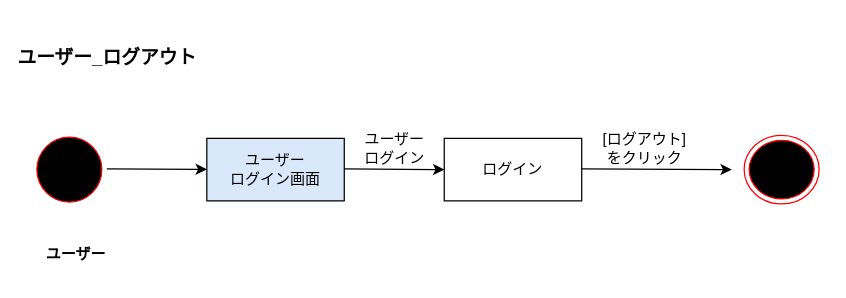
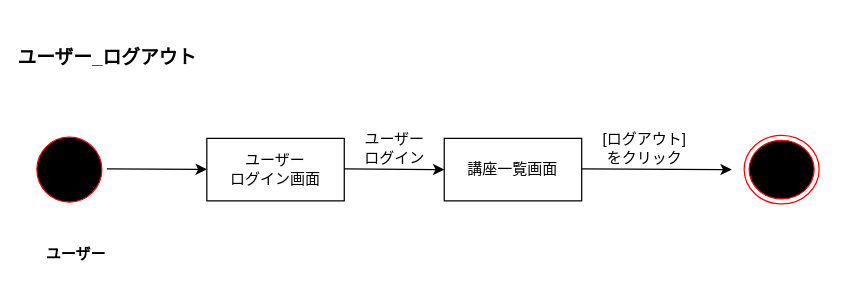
  <mxCell id="0" />
  <mxCell id="1" parent="0" />
  <mxCell id="2" value="" style="ellipse;html=1;shape=startState;fillColor=#000000;strokeColor=#ff0000;" parent="1" vertex="1"><mxGeometry x="25" y="105" width="60" height="60" as="geometry" /></mxCell>
  <mxCell id="3" value="ユーザー_ログアウト" style="text;align=center;fontStyle=1;verticalAlign=middle;spacingLeft=3;spacingRight=3;strokeColor=none;rotatable=0;points=[[0,0.5],[1,0.5]];portConstraint=eastwest;html=1;fontSize=15;" parent="1" vertex="1"><mxGeometry x="25" y="20" width="120" height="50" as="geometry" /></mxCell>
  <mxCell id="4" value="ユーザー" style="text;align=center;fontStyle=1;verticalAlign=middle;spacingLeft=3;spacingRight=3;strokeColor=none;rotatable=0;points=[[0,0.5],[1,0.5]];portConstraint=eastwest;html=1;" parent="1" vertex="1"><mxGeometry x="20" y="190" width="80" height="26" as="geometry" /></mxCell>
  <mxCell id="5" value="" style="endArrow=classic;endFill=1;html=1;rounded=0;" parent="1" target="6" edge="1"><mxGeometry width="160" relative="1" as="geometry"><mxPoint x="85" y="134.5" as="sourcePoint" /><mxPoint x="175" y="135" as="targetPoint" /></mxGeometry></mxCell>
- <mxCell id="6" value="ユーザー&lt;br&gt;ログイン画面" style="html=1;whiteSpace=wrap;fillColor=#dae8fc;" parent="1" vertex="1"><mxGeometry x="165" y="110" width="110" height="50" as="geometry" /></mxCell>
+ <mxCell id="6" value="ユーザー&lt;br&gt;ログイン画面" style="html=1;whiteSpace=wrap;" parent="1" vertex="1"><mxGeometry x="165" y="110" width="110" height="50" as="geometry" /></mxCell>
  <mxCell id="7" value="" style="endArrow=classic;endFill=1;html=1;rounded=0;" parent="1" edge="1"><mxGeometry width="160" relative="1" as="geometry"><mxPoint x="275" y="134.5" as="sourcePoint" /><mxPoint x="355" y="135" as="targetPoint" /></mxGeometry></mxCell>
- <mxCell id="8" value="ログイン" style="html=1;whiteSpace=wrap;" parent="1" vertex="1"><mxGeometry x="355" y="110" width="110" height="50" as="geometry" /></mxCell>
+ <mxCell id="8" value="講座一覧画面" style="html=1;whiteSpace=wrap;" parent="1" vertex="1"><mxGeometry x="355" y="110" width="110" height="50" as="geometry" /></mxCell>
  <mxCell id="9" value="" style="endArrow=classic;endFill=1;html=1;rounded=0;" parent="1" edge="1"><mxGeometry width="160" relative="1" as="geometry"><mxPoint x="465" y="134.5" as="sourcePoint" /><mxPoint x="585" y="135" as="targetPoint" /></mxGeometry></mxCell>
  <mxCell id="10" value="ユーザー&lt;br&gt;ログイン" style="text;align=center;fontStyle=0;verticalAlign=middle;spacingLeft=3;spacingRight=3;strokeColor=none;rotatable=0;points=[[0,0.5],[1,0.5]];portConstraint=eastwest;html=1;" parent="1" vertex="1"><mxGeometry x="275" y="105" width="80" height="26" as="geometry" /></mxCell>
  <mxCell id="11" value="" style="ellipse;html=1;shape=endState;fillColor=#000000;strokeColor=#ff0000;" parent="1" vertex="1"><mxGeometry x="595" y="107.5" width="60" height="55" as="geometry" /></mxCell>
  <mxCell id="12" value="[ログアウト]&lt;br&gt;をクリック" style="text;align=center;fontStyle=0;verticalAlign=middle;spacingLeft=3;spacingRight=3;strokeColor=none;rotatable=0;points=[[0,0.5],[1,0.5]];portConstraint=eastwest;html=1;" parent="1" vertex="1"><mxGeometry x="475" y="105" width="80" height="26" as="geometry" /></mxCell>
